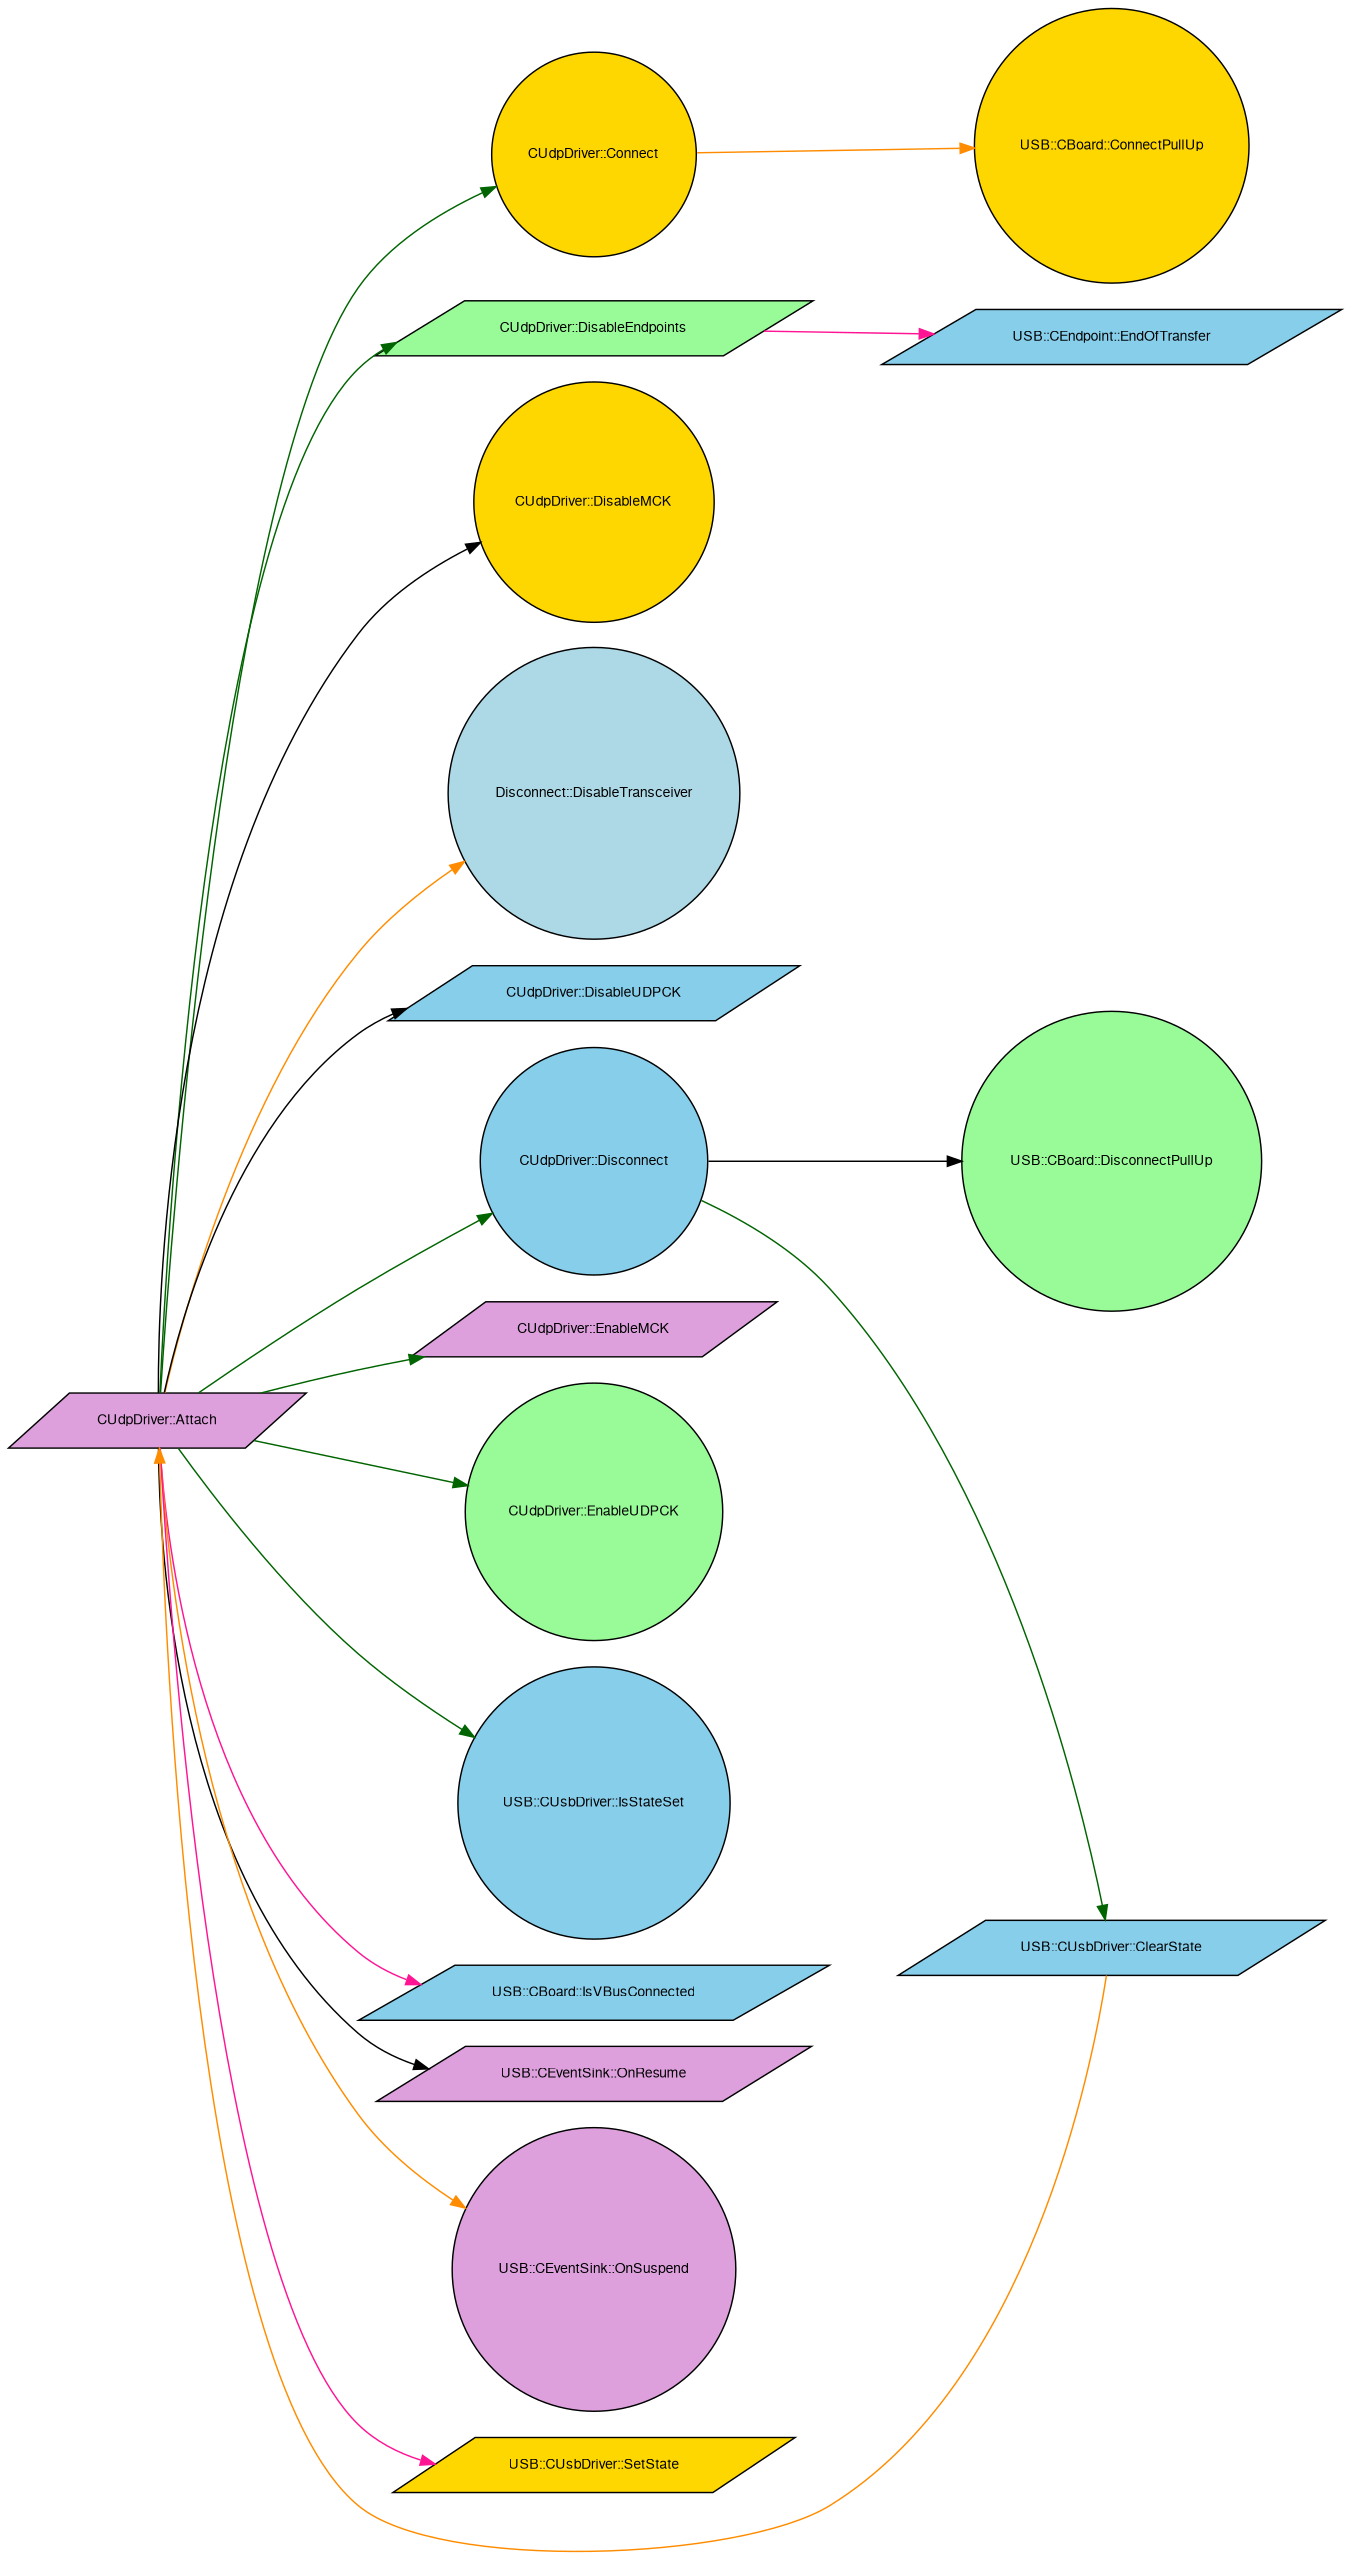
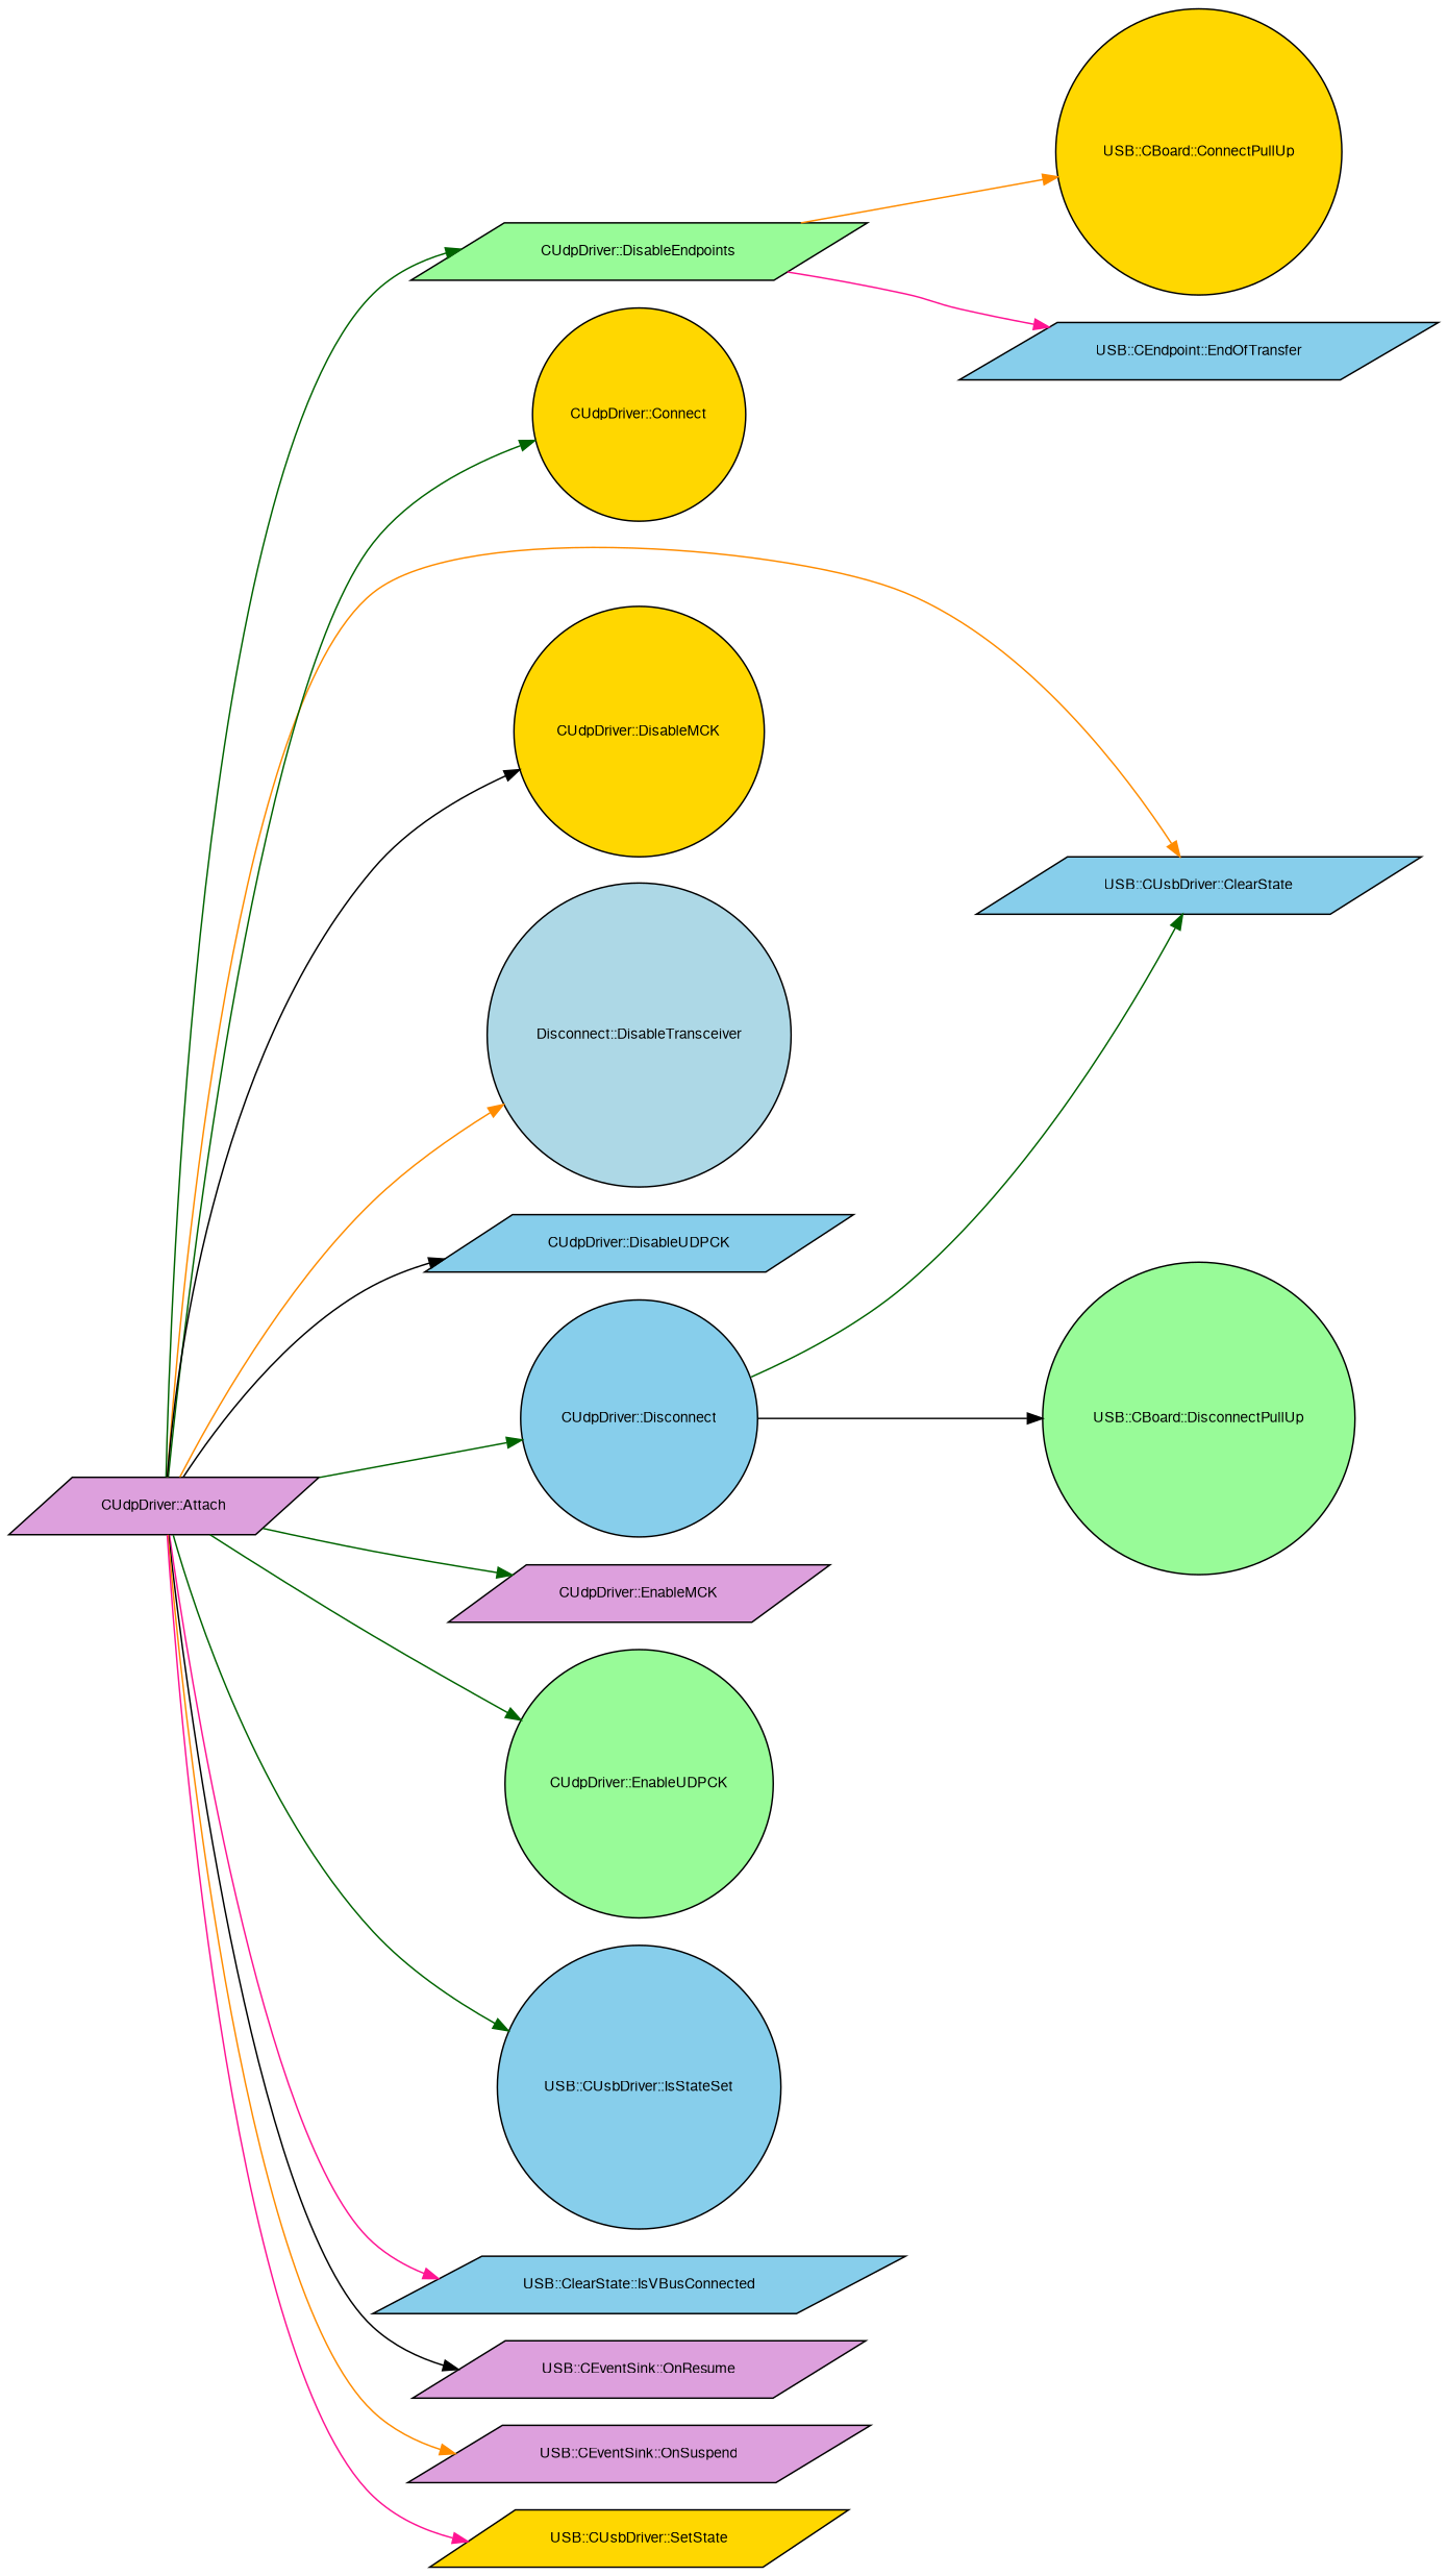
  digraph {
    rankdir=LR
    node [color=black fillcolor=skyblue fontname=FreeSans fontsize=10 shape=parallelogram style=filled]
    edge [color=darkgreen fontname=FreeSans fontsize=10 labelfontname=FreeSans labelfontsize=10 style=solid]
    n1 [fillcolor=plum fontcolor=black height=0.2 label="CUdpDriver::Attach" width=0.4]
    n2 [height=0.2 label="USB::CUsbDriver::ClearState" width=0.4]
    n3 [fillcolor=gold height=0.2 label="CUdpDriver::Connect" shape=circle width=0.4]
    n4 [fillcolor=palegreen height=0.2 label="CUdpDriver::DisableEndpoints" width=0.4]
    n5 [fillcolor=gold height=0.2 label="CUdpDriver::DisableMCK" shape=circle width=0.4]
    n6 [fillcolor=lightblue height=0.2 label="Disconnect::DisableTransceiver" shape=circle width=0.4]
    n7 [height=0.2 label="CUdpDriver::DisableUDPCK" width=0.4]
    n8 [height=0.2 label="CUdpDriver::Disconnect" shape=circle width=0.4]
    n9 [fillcolor=plum height=0.2 label="CUdpDriver::EnableMCK" width=0.4]
    n10 [fillcolor=palegreen height=0.2 label="CUdpDriver::EnableUDPCK" shape=circle width=0.4]
    n11 [height=0.2 label="USB::CUsbDriver::IsStateSet" shape=circle width=0.4]
-   n12 [height=0.2 label="USB::CBoard::IsVBusConnected" width=0.4]
+   n12 [height=0.2 label="USB::ClearState::IsVBusConnected" width=0.4]
    n13 [fillcolor=plum height=0.2 label="USB::CEventSink::OnResume" width=0.4]
-   n14 [fillcolor=plum height=0.2 label="USB::CEventSink::OnSuspend" shape=circle width=0.4]
+   n14 [fillcolor=plum height=0.2 label="USB::CEventSink::OnSuspend" width=0.4]
    n15 [fillcolor=gold height=0.2 label="USB::CUsbDriver::SetState" width=0.4]
    n16 [fillcolor=gold height=0.2 label="USB::CBoard::ConnectPullUp" shape=circle width=0.4]
    n17 [height=0.2 label="USB::CEndpoint::EndOfTransfer" width=0.4]
    n18 [fillcolor=palegreen height=0.2 label="USB::CBoard::DisconnectPullUp" shape=circle width=0.4]
-   n2 -> n1 [color=darkorange]
+   n1 -> n2 [color=darkorange]
    n1 -> n3
    n1 -> n4
    n1 -> n5 [color=black]
    n1 -> n6 [color=darkorange]
    n1 -> n7 [color=black]
    n1 -> n8
    n1 -> n9
    n1 -> n10
    n1 -> n11
    n1 -> n12 [color=deeppink]
    n1 -> n13 [color=black]
    n1 -> n14 [color=darkorange]
    n1 -> n15 [color=deeppink]
-   n3 -> n16 [color=darkorange]
+   n4 -> n16 [color=darkorange]
    n4 -> n17 [color=deeppink]
    n8 -> n2
    n8 -> n18 [color=black]
  }
